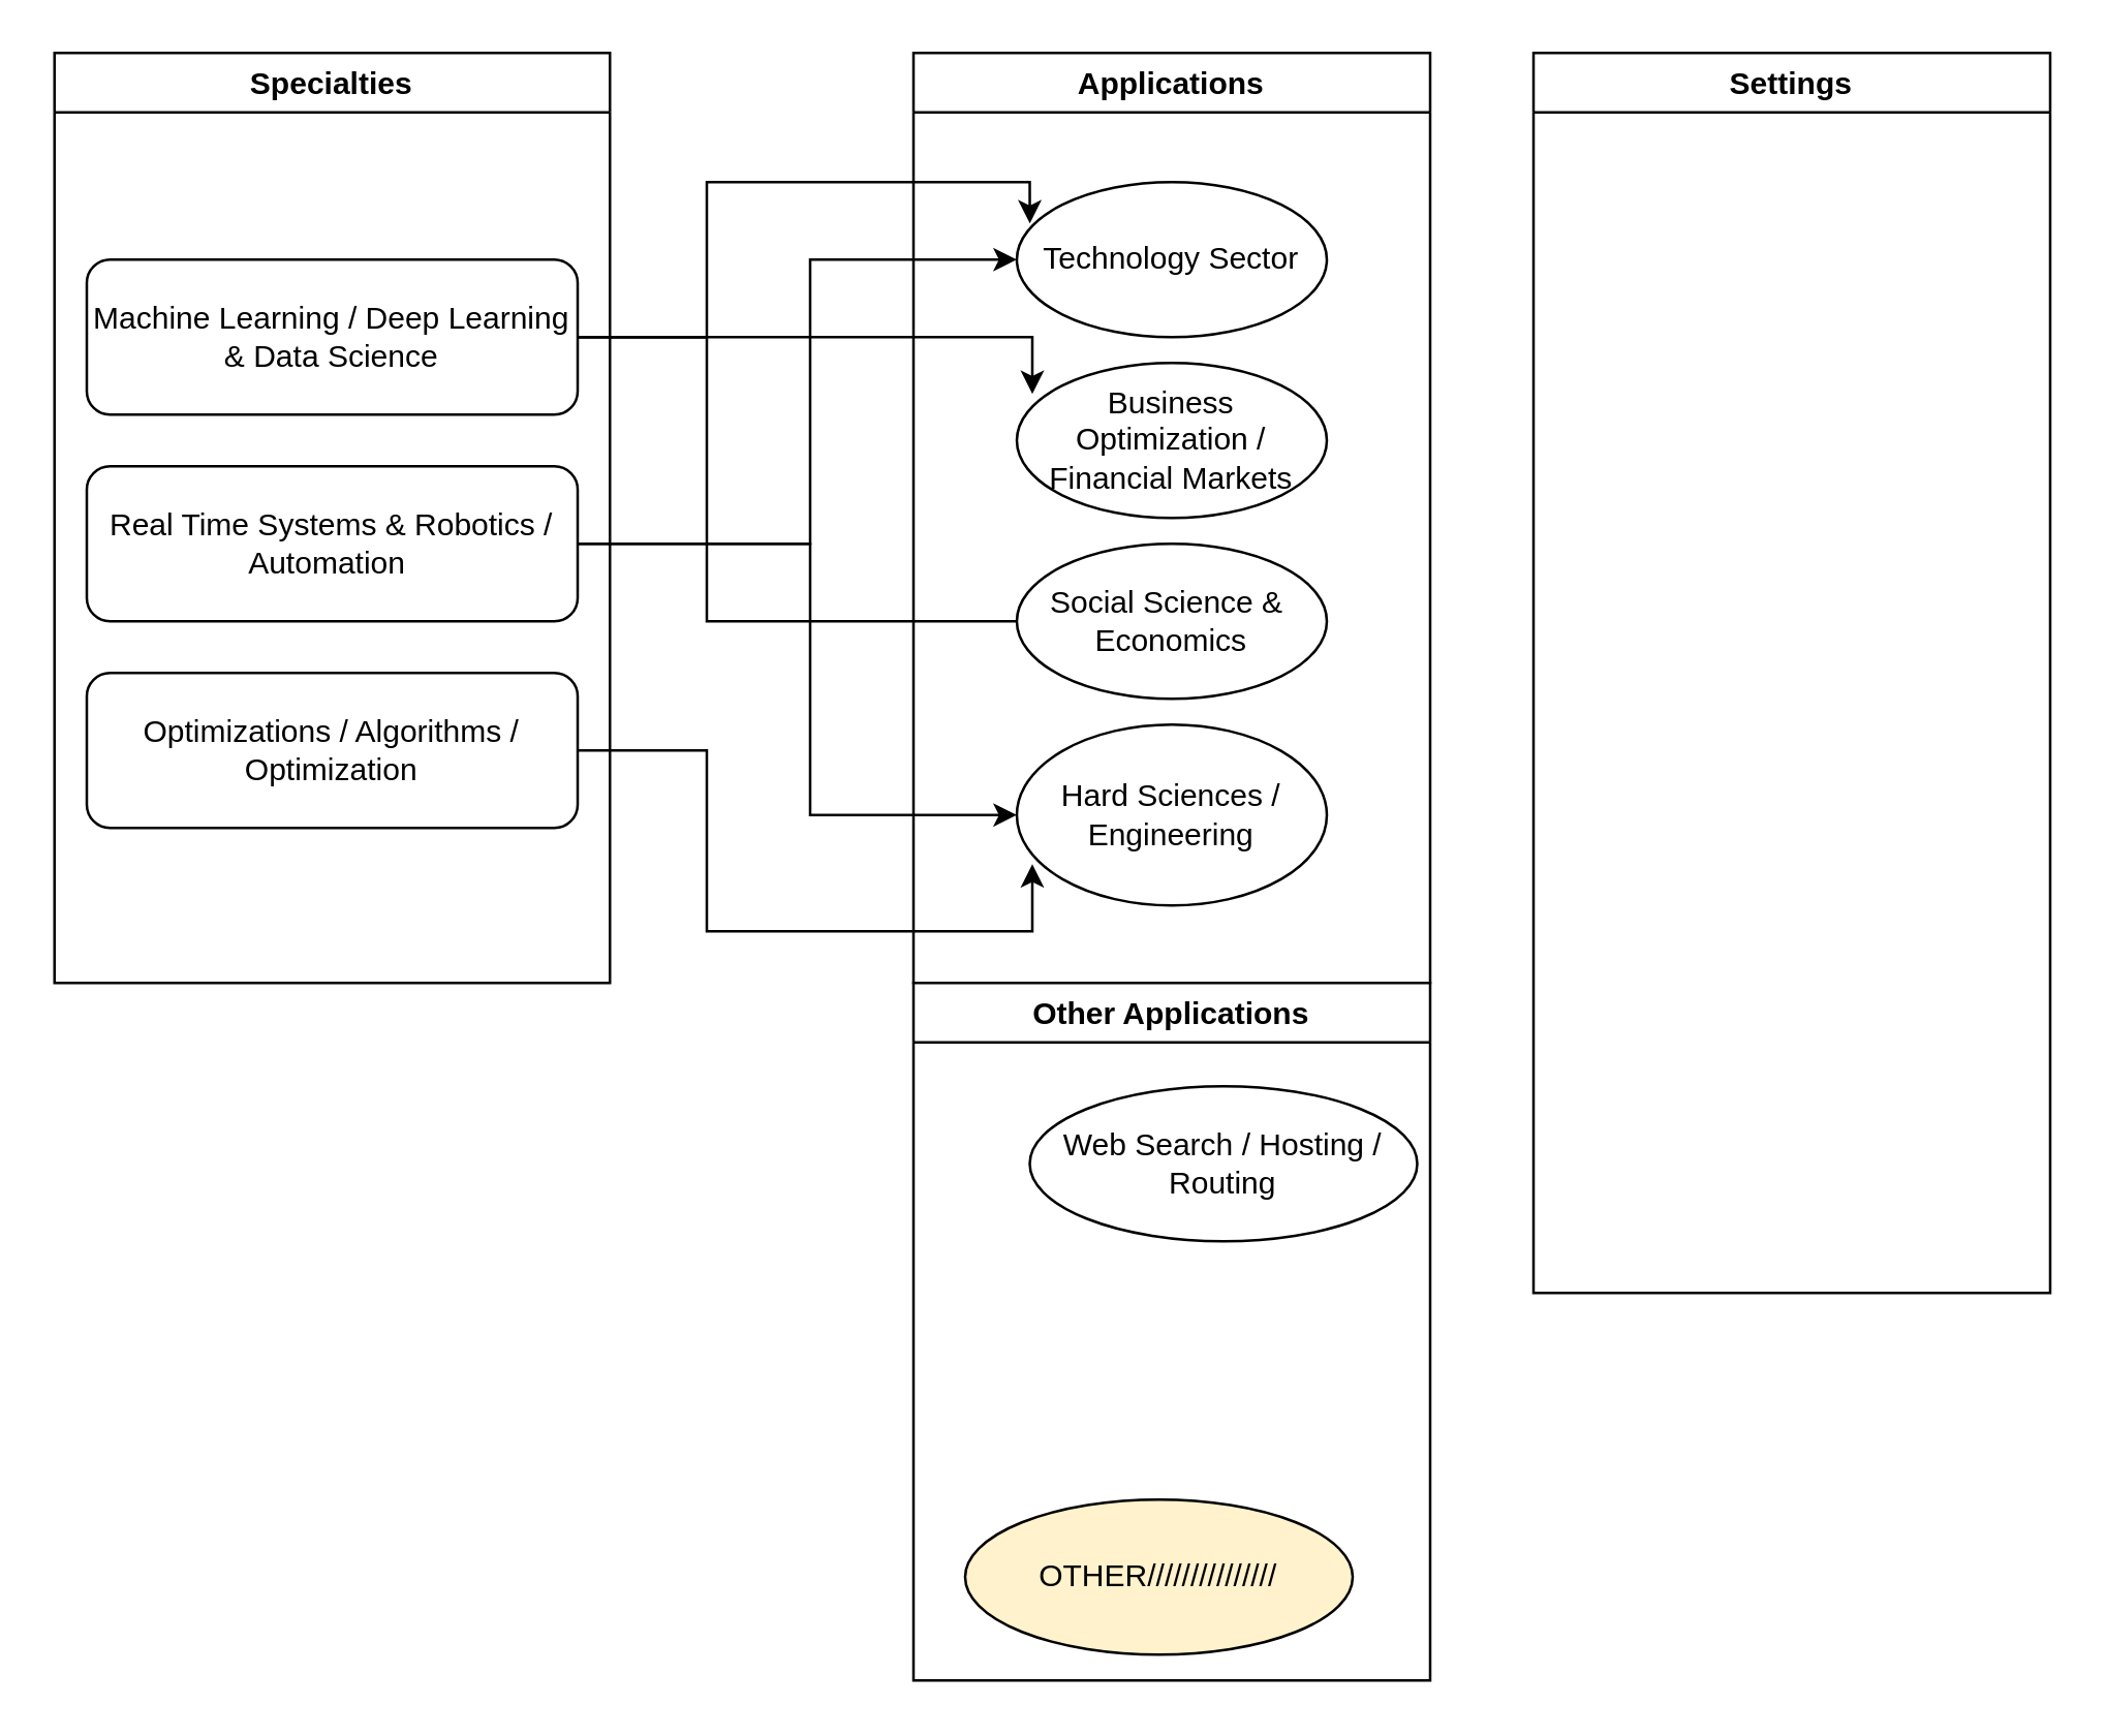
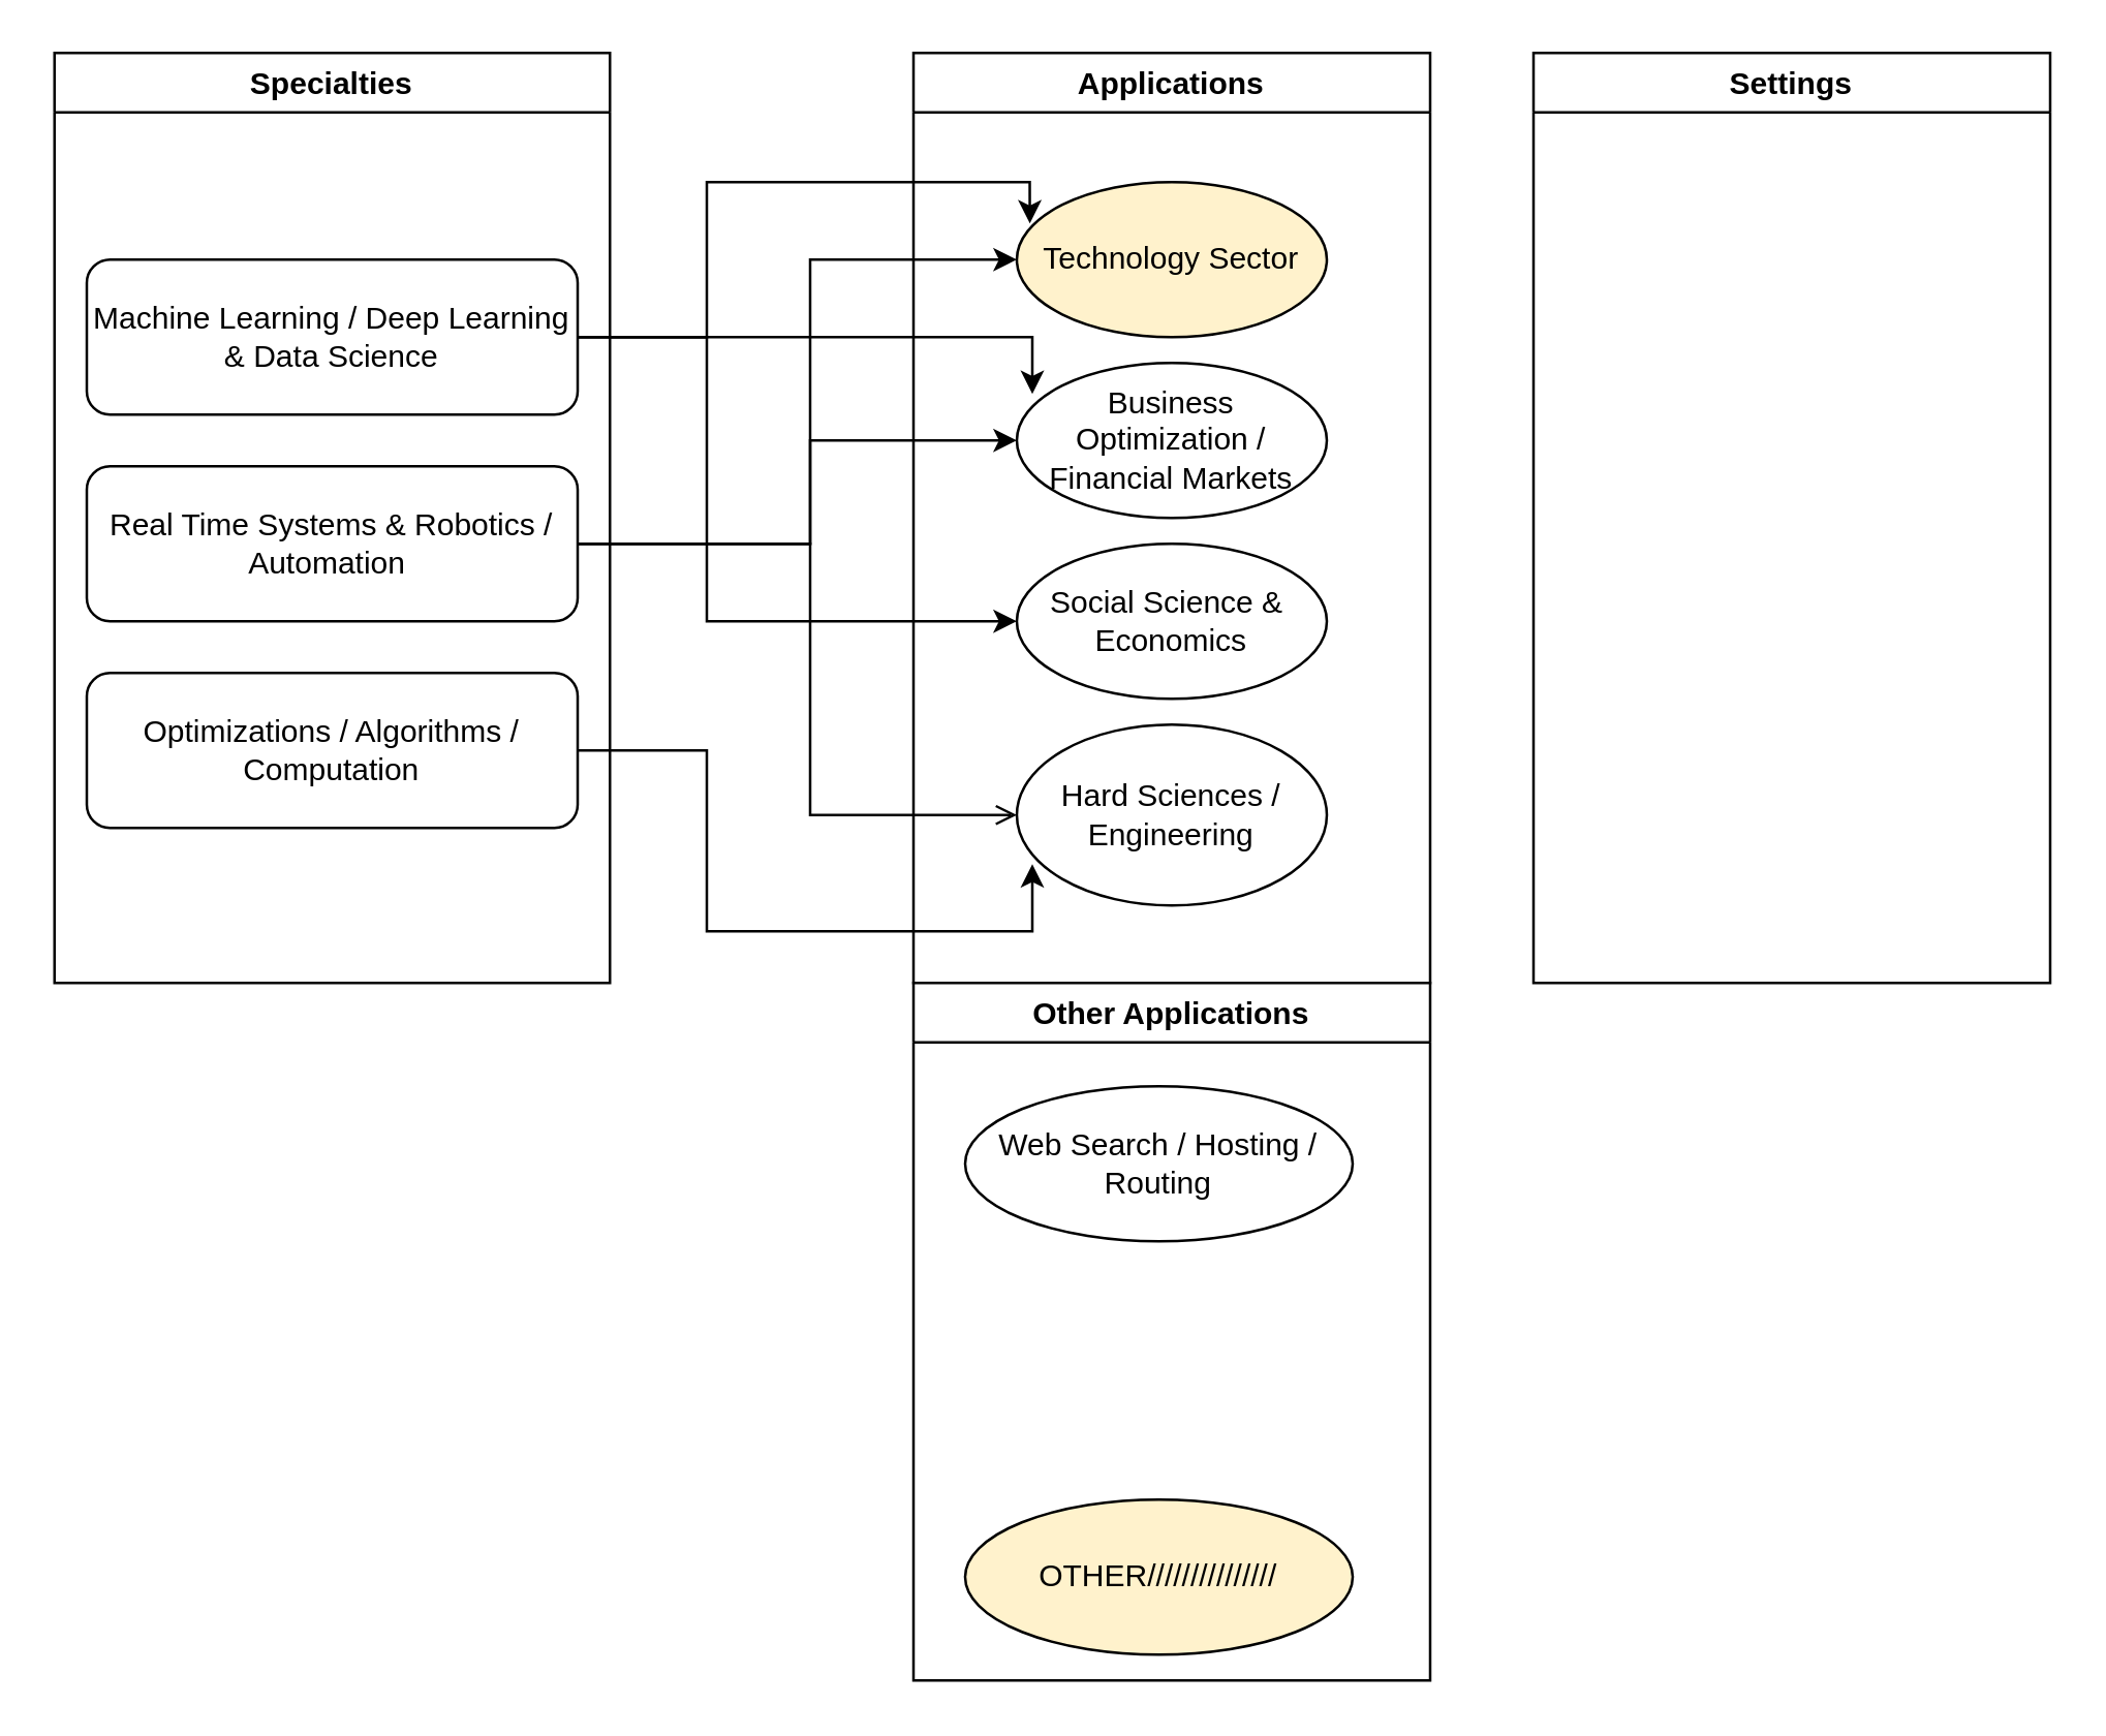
  <mxCell id="0" />
  <mxCell id="1" parent="0" />
  <mxCell id="2" style="edgeStyle=orthogonalEdgeStyle;rounded=0;orthogonalLoop=1;jettySize=auto;html=1;entryX=0.042;entryY=0.267;entryDx=0;entryDy=0;entryPerimeter=0;" edge="1" parent="1" source="6" target="11"><mxGeometry relative="1" as="geometry"><mxPoint x="398" y="80" as="targetPoint" /><Array as="points"><mxPoint x="273" y="130" /><mxPoint x="273" y="70" /><mxPoint x="398" y="70" /></Array></mxGeometry></mxCell>
- <mxCell id="3" style="edgeStyle=orthogonalEdgeStyle;rounded=0;orthogonalLoop=1;jettySize=auto;html=1;entryX=0;entryY=0.5;entryDx=0;entryDy=0;" edge="1" parent="1" source="7" target="10"><mxGeometry relative="1" as="geometry"><Array as="points"><mxPoint x="313" y="210" /><mxPoint x="313" y="315" /></Array></mxGeometry></mxCell>
+ <mxCell id="3" style="edgeStyle=orthogonalEdgeStyle;rounded=0;orthogonalLoop=1;jettySize=auto;html=1;entryX=0;entryY=0.5;entryDx=0;entryDy=0;endArrow=open;" edge="1" parent="1" source="7" target="10"><mxGeometry relative="1" as="geometry"><Array as="points"><mxPoint x="313" y="210" /><mxPoint x="313" y="315" /></Array></mxGeometry></mxCell>
  <mxCell id="4" style="edgeStyle=orthogonalEdgeStyle;rounded=0;orthogonalLoop=1;jettySize=auto;html=1;entryX=0;entryY=0.5;entryDx=0;entryDy=0;" edge="1" parent="1" source="7" target="11"><mxGeometry relative="1" as="geometry"><Array as="points"><mxPoint x="313" y="210" /><mxPoint x="313" y="100" /></Array></mxGeometry></mxCell>
  <mxCell id="5" value="Specialties" style="swimlane;" vertex="1" parent="1"><mxGeometry x="20.5" y="20" width="215" height="360" as="geometry"><mxRectangle x="37.5" y="90" width="100" height="30" as="alternateBounds" /></mxGeometry></mxCell>
  <mxCell id="6" value="Machine Learning / Deep Learning &amp;amp; Data Science" style="rounded=1;whiteSpace=wrap;html=1;" vertex="1" parent="5"><mxGeometry x="12.5" y="80" width="190" height="60" as="geometry" /></mxCell>
  <mxCell id="7" value="Real Time Systems &amp;amp; Robotics / Automation&amp;nbsp;" style="rounded=1;whiteSpace=wrap;html=1;" vertex="1" parent="5"><mxGeometry x="12.5" y="160" width="190" height="60" as="geometry" /></mxCell>
- <mxCell id="8" value="Optimizations / Algorithms / Optimization" style="rounded=1;whiteSpace=wrap;html=1;" vertex="1" parent="5"><mxGeometry x="12.5" y="240" width="190" height="60" as="geometry" /></mxCell>
+ <mxCell id="8" value="Optimizations / Algorithms / Computation" style="rounded=1;whiteSpace=wrap;html=1;" vertex="1" parent="5"><mxGeometry x="12.5" y="240" width="190" height="60" as="geometry" /></mxCell>
  <mxCell id="9" value="Applications" style="swimlane;" vertex="1" parent="1"><mxGeometry x="353" y="20" width="200" height="360" as="geometry"><mxRectangle x="370" y="90" width="110" height="30" as="alternateBounds" /></mxGeometry></mxCell>
  <mxCell id="10" value="Hard Sciences / Engineering" style="ellipse;whiteSpace=wrap;html=1;" vertex="1" parent="9"><mxGeometry x="40" y="260" width="120" height="70" as="geometry" /></mxCell>
- <mxCell id="11" value="Technology Sector" style="ellipse;whiteSpace=wrap;html=1;" vertex="1" parent="9"><mxGeometry x="40" y="50" width="120" height="60" as="geometry" /></mxCell>
+ <mxCell id="11" value="Technology Sector" style="ellipse;whiteSpace=wrap;html=1;fillColor=#fff2cc;" vertex="1" parent="9"><mxGeometry x="40" y="50" width="120" height="60" as="geometry" /></mxCell>
  <mxCell id="12" value="Business Optimization / Financial Markets" style="ellipse;whiteSpace=wrap;html=1;" vertex="1" parent="9"><mxGeometry x="40" y="120" width="120" height="60" as="geometry" /></mxCell>
  <mxCell id="13" value="Social Science &amp;amp;&amp;nbsp; Economics" style="ellipse;whiteSpace=wrap;html=1;" vertex="1" parent="9"><mxGeometry x="40" y="190" width="120" height="60" as="geometry" /></mxCell>
- <mxCell id="14" value="Settings" style="swimlane;" vertex="1" parent="1"><mxGeometry x="593" y="20" width="200" height="480" as="geometry" /></mxCell>
+ <mxCell id="14" value="Settings" style="swimlane;" vertex="1" parent="1"><mxGeometry x="593" y="20" width="200" height="360" as="geometry" /></mxCell>
  <mxCell id="15" value="Other Applications" style="swimlane;" vertex="1" parent="1"><mxGeometry x="353" y="380" width="200" height="270" as="geometry"><mxRectangle x="370" y="450" width="200" height="30" as="alternateBounds" /></mxGeometry></mxCell>
- <mxCell id="16" value="Web Search / Hosting / Routing" style="ellipse;whiteSpace=wrap;html=1;" vertex="1" parent="15"><mxGeometry x="45" y="40" width="150" height="60" as="geometry" /></mxCell>
+ <mxCell id="16" value="Web Search / Hosting / Routing" style="ellipse;whiteSpace=wrap;html=1;" vertex="1" parent="15"><mxGeometry x="20" y="40" width="150" height="60" as="geometry" /></mxCell>
  <mxCell id="17" style="edgeStyle=orthogonalEdgeStyle;rounded=0;orthogonalLoop=1;jettySize=auto;html=1;exitX=0.5;exitY=1;exitDx=0;exitDy=0;" edge="1" parent="15" source="16" target="16"><mxGeometry relative="1" as="geometry" /></mxCell>
  <mxCell id="18" value="OTHER///////////////" style="ellipse;whiteSpace=wrap;html=1;fillColor=#fff2cc;" vertex="1" parent="15"><mxGeometry x="20" y="200" width="150" height="60" as="geometry" /></mxCell>
- <mxCell id="20" style="edgeStyle=orthogonalEdgeStyle;rounded=0;orthogonalLoop=1;jettySize=auto;html=1;entryX=0;entryY=0.5;entryDx=0;entryDy=0;endArrow=none;" edge="1" parent="1" source="6" target="13"><mxGeometry relative="1" as="geometry"><mxPoint x="273" y="250" as="targetPoint" /><Array as="points"><mxPoint x="273" y="130" /><mxPoint x="273" y="240" /></Array></mxGeometry></mxCell>
+ <mxCell id="19" style="edgeStyle=orthogonalEdgeStyle;rounded=0;orthogonalLoop=1;jettySize=auto;html=1;entryX=0;entryY=0.5;entryDx=0;entryDy=0;" edge="1" parent="1" source="7" target="12"><mxGeometry relative="1" as="geometry"><Array as="points"><mxPoint x="313" y="210" /><mxPoint x="313" y="170" /></Array></mxGeometry></mxCell>
+ <mxCell id="20" style="edgeStyle=orthogonalEdgeStyle;rounded=0;orthogonalLoop=1;jettySize=auto;html=1;entryX=0;entryY=0.5;entryDx=0;entryDy=0;" edge="1" parent="1" source="6" target="13"><mxGeometry relative="1" as="geometry"><mxPoint x="273" y="250" as="targetPoint" /><Array as="points"><mxPoint x="273" y="130" /><mxPoint x="273" y="240" /></Array></mxGeometry></mxCell>
  <mxCell id="21" style="edgeStyle=orthogonalEdgeStyle;rounded=0;orthogonalLoop=1;jettySize=auto;html=1;entryX=0.05;entryY=0.771;entryDx=0;entryDy=0;entryPerimeter=0;" edge="1" parent="1" source="8" target="10"><mxGeometry relative="1" as="geometry"><mxPoint x="399" y="340" as="targetPoint" /><Array as="points"><mxPoint x="273" y="290" /><mxPoint x="273" y="360" /><mxPoint x="399" y="360" /></Array></mxGeometry></mxCell>
  <mxCell id="22" style="edgeStyle=orthogonalEdgeStyle;rounded=0;orthogonalLoop=1;jettySize=auto;html=1;entryX=0.05;entryY=0.2;entryDx=0;entryDy=0;entryPerimeter=0;" edge="1" parent="1" source="6" target="12"><mxGeometry relative="1" as="geometry"><Array as="points"><mxPoint x="399" y="130" /></Array></mxGeometry></mxCell>
